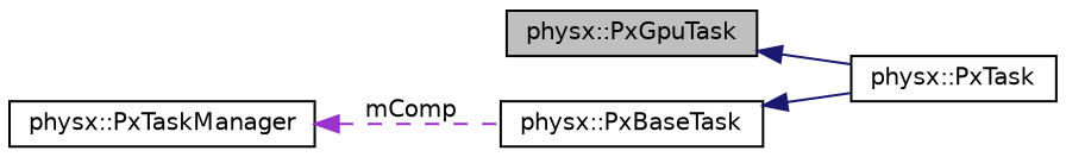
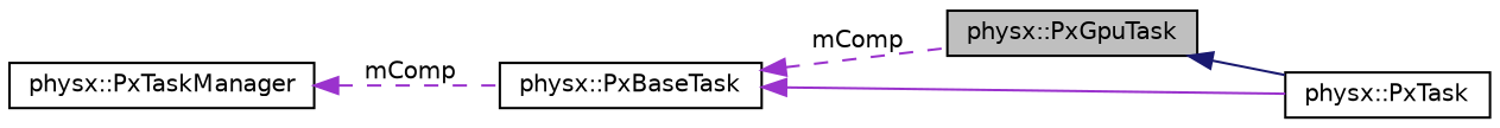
  digraph {
    rankdir=LR
    node [color=black fillcolor=white fontname=Helvetica fontsize=10 shape=record style=filled]
    edge [color=midnightblue dir=back fontname=Helvetica fontsize=10 labelfontname=Helvetica labelfontsize=10 style=solid]
    n1 [fillcolor=grey75 fontcolor=black height=0.2 label="physx::PxGpuTask" width=0.4]
    n2 [height=0.2 label="physx::PxTask" width=0.4]
    n3 [height=0.2 label="physx::PxBaseTask" width=0.4]
    n4 [height=0.2 label="physx::PxTaskManager" width=0.4]
    n1 -> n2
-   n3 -> n2
+   n3 -> n1 [color=darkorchid3 label=" mComp" style=dashed]
+   n3 -> n2 [color=darkorchid3]
    n4 -> n3 [color=darkorchid3 label=" mComp" style=dashed]
  }
